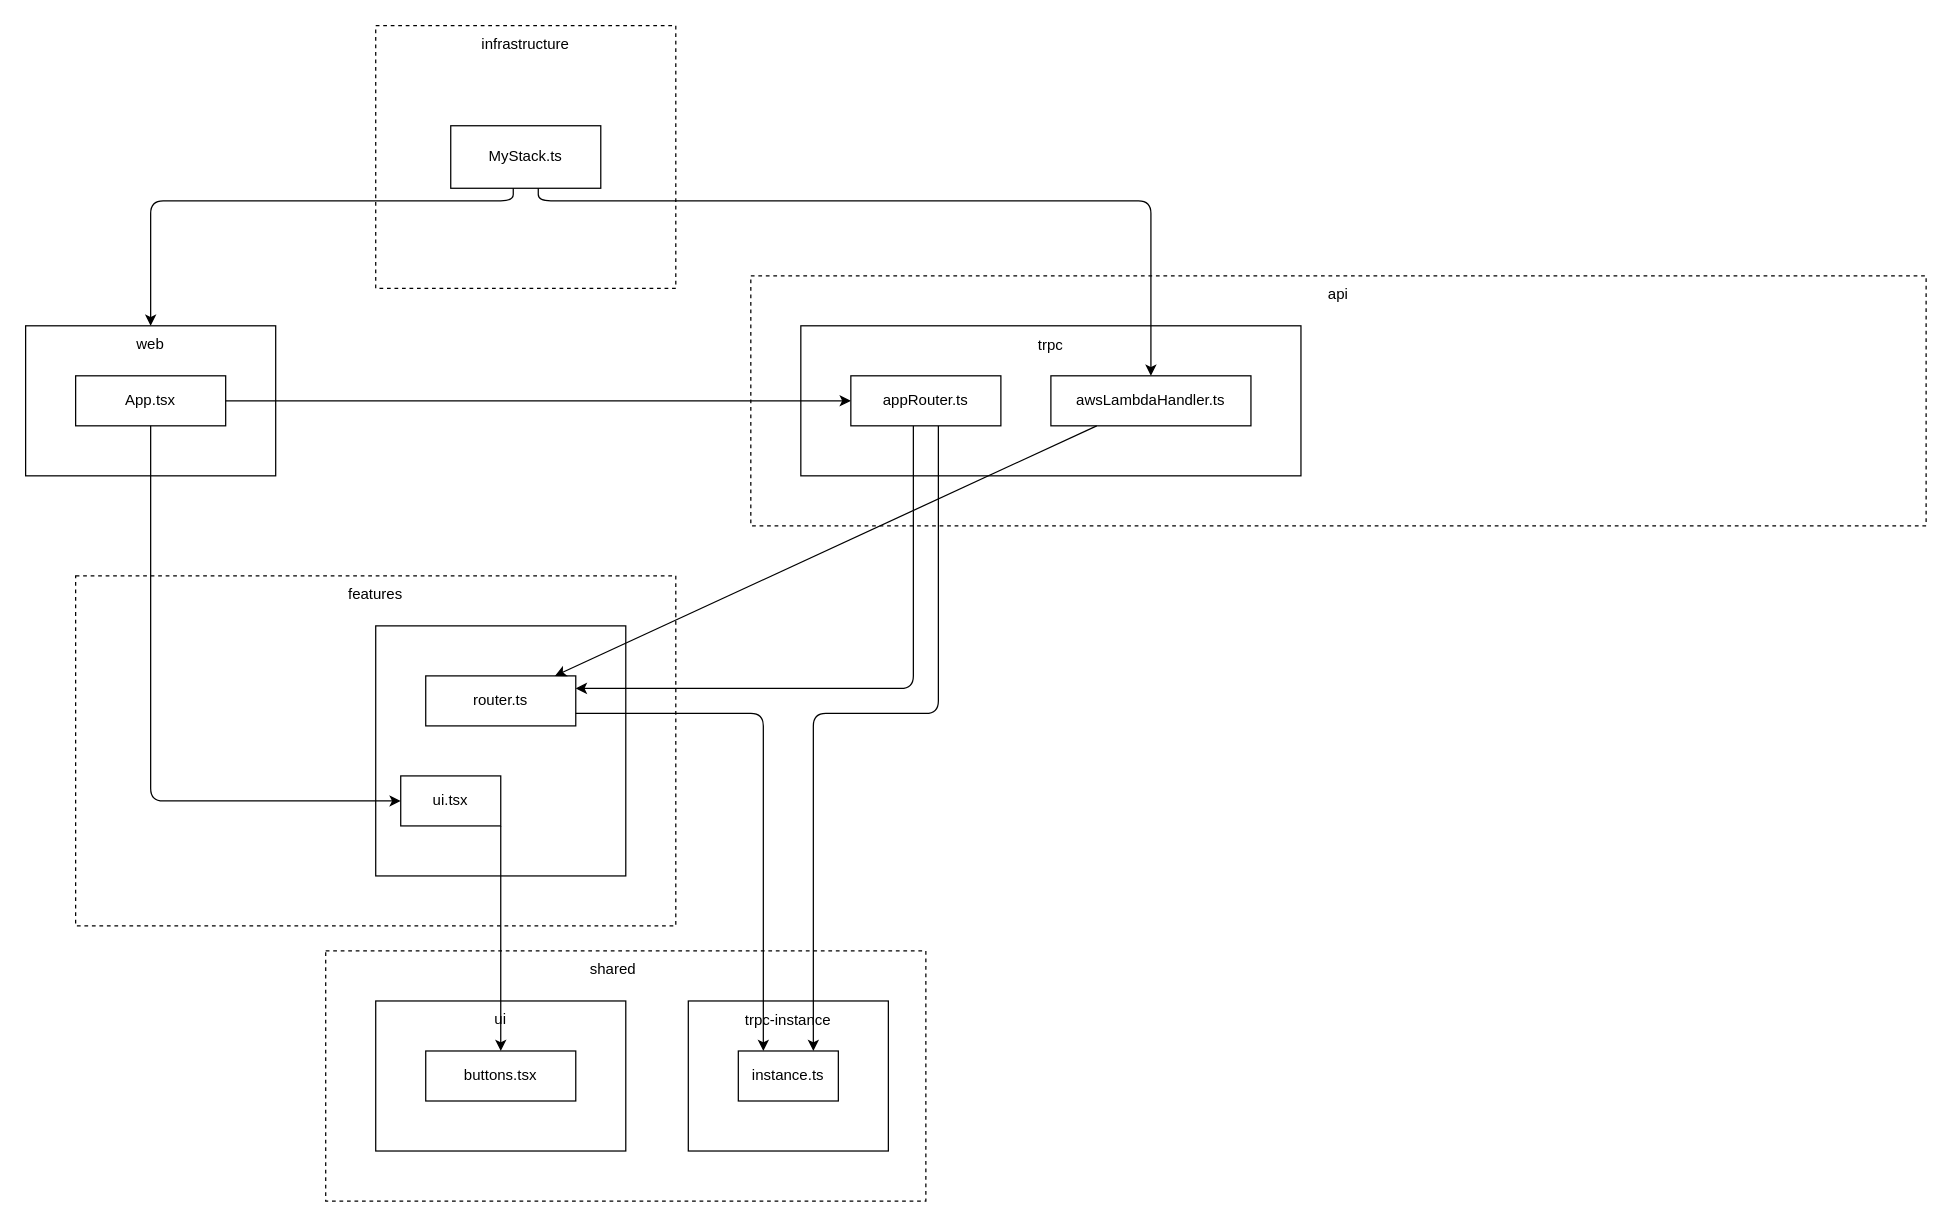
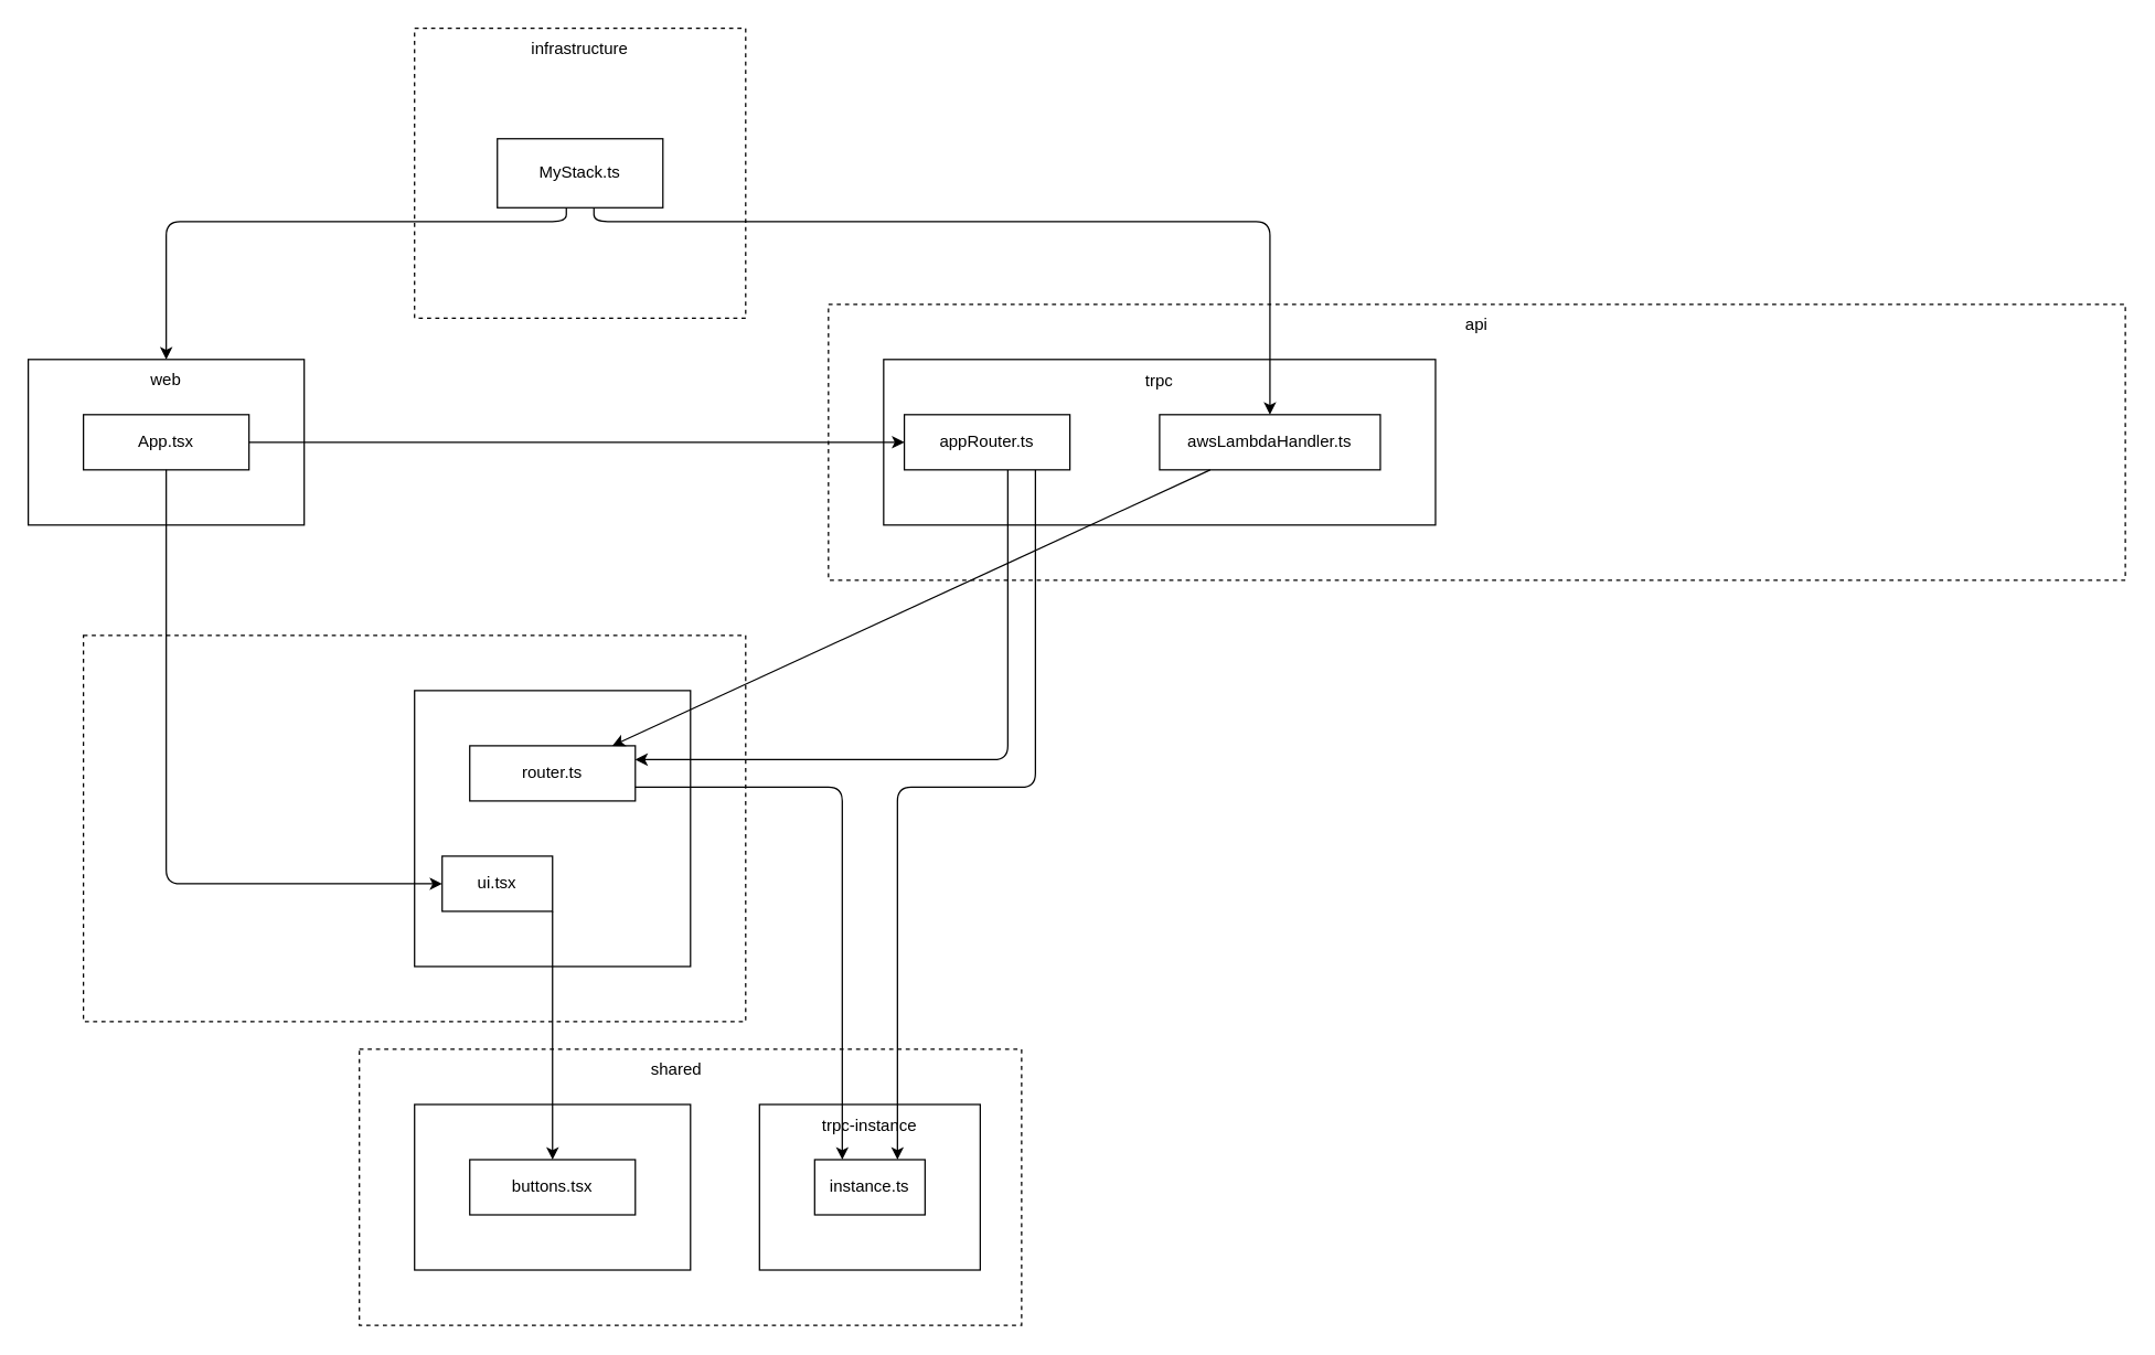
  <mxCell id="0" />
  <mxCell id="1" parent="0" />
  <mxCell id="2" value="" style="rounded=0;whiteSpace=wrap;html=1;fillColor=none;dashed=1;" parent="1" vertex="1"><mxGeometry x="600" y="220" width="940" height="200" as="geometry" /></mxCell>
  <mxCell id="3" value="" style="rounded=0;whiteSpace=wrap;html=1;dashed=1;fillColor=none;" parent="1" vertex="1"><mxGeometry x="60" y="460" width="480" height="280" as="geometry" /></mxCell>
  <mxCell id="4" value="" style="group;dashed=1;" parent="1" vertex="1" connectable="0"><mxGeometry x="300" y="20" width="240" height="210" as="geometry" /></mxCell>
  <mxCell id="5" value="" style="rounded=0;whiteSpace=wrap;html=1;fillColor=none;dashed=1;" parent="4" vertex="1"><mxGeometry width="240" height="210" as="geometry" /></mxCell>
  <mxCell id="6" value="infrastructure" style="text;html=1;strokeColor=none;fillColor=none;align=center;verticalAlign=middle;whiteSpace=wrap;rounded=0;" parent="4" vertex="1"><mxGeometry x="60" width="120" height="30" as="geometry" /></mxCell>
  <mxCell id="7" value="MyStack.ts" style="rounded=0;whiteSpace=wrap;html=1;" parent="4" vertex="1"><mxGeometry x="60" y="80" width="120" height="50" as="geometry" /></mxCell>
  <mxCell id="8" value="" style="group" parent="1" vertex="1" connectable="0"><mxGeometry x="300" y="500" width="200" height="200" as="geometry" /></mxCell>
  <mxCell id="9" value="" style="rounded=0;whiteSpace=wrap;html=1;fillColor=none;" parent="8" vertex="1"><mxGeometry width="200" height="200" as="geometry" /></mxCell>
  <mxCell id="10" value="ui.tsx" style="rounded=0;whiteSpace=wrap;html=1;" parent="8" vertex="1"><mxGeometry x="20" y="120" width="80" height="40" as="geometry" /></mxCell>
  <mxCell id="11" value="router.ts" style="rounded=0;whiteSpace=wrap;html=1;" parent="8" vertex="1"><mxGeometry x="40" y="40" width="120" height="40" as="geometry" /></mxCell>
  <mxCell id="12" value="" style="group" parent="1" vertex="1" connectable="0"><mxGeometry x="20" y="260" width="200" height="120" as="geometry" /></mxCell>
  <mxCell id="13" value="" style="rounded=0;whiteSpace=wrap;html=1;fillColor=none;container=0;" parent="12" vertex="1"><mxGeometry width="200" height="120" as="geometry" /></mxCell>
  <mxCell id="14" value="web" style="text;html=1;strokeColor=none;fillColor=none;align=center;verticalAlign=middle;whiteSpace=wrap;rounded=0;container=0;" parent="12" vertex="1"><mxGeometry x="40" width="120" height="30" as="geometry" /></mxCell>
  <mxCell id="15" value="App.tsx" style="rounded=0;whiteSpace=wrap;html=1;container=0;" parent="12" vertex="1"><mxGeometry x="40" y="40" width="120" height="40" as="geometry" /></mxCell>
  <mxCell id="16" style="edgeStyle=orthogonalEdgeStyle;orthogonalLoop=1;jettySize=auto;html=1;exitX=0.5;exitY=1;exitDx=0;exitDy=0;rounded=1;entryX=0;entryY=0.5;entryDx=0;entryDy=0;" parent="1" source="15" target="10" edge="1"><mxGeometry relative="1" as="geometry"><Array as="points"><mxPoint x="120" y="640" /></Array></mxGeometry></mxCell>
  <mxCell id="17" style="edgeStyle=orthogonalEdgeStyle;orthogonalLoop=1;jettySize=auto;html=1;rounded=1;entryX=1;entryY=0.25;entryDx=0;entryDy=0;" parent="1" source="39" target="11" edge="1"><mxGeometry relative="1" as="geometry"><Array as="points"><mxPoint x="730" y="550" /></Array><mxPoint x="460" y="550" as="targetPoint" /><mxPoint x="710" y="340" as="sourcePoint" /></mxGeometry></mxCell>
  <mxCell id="18" style="edgeStyle=orthogonalEdgeStyle;orthogonalLoop=1;jettySize=auto;html=1;rounded=1;" parent="1" source="10" target="31" edge="1"><mxGeometry relative="1" as="geometry"><Array as="points"><mxPoint x="400" y="720" /></Array></mxGeometry></mxCell>
  <mxCell id="19" style="edgeStyle=orthogonalEdgeStyle;rounded=1;orthogonalLoop=1;jettySize=auto;html=1;" parent="1" source="7" target="41" edge="1"><mxGeometry relative="1" as="geometry"><mxPoint x="1340" y="170" as="targetPoint" /><Array as="points"><mxPoint x="430" y="160" /><mxPoint x="920" y="160" /></Array></mxGeometry></mxCell>
  <mxCell id="20" style="edgeStyle=orthogonalEdgeStyle;orthogonalLoop=1;jettySize=auto;html=1;rounded=1;" parent="1" source="7" target="13" edge="1"><mxGeometry relative="1" as="geometry"><Array as="points"><mxPoint x="410" y="160" /><mxPoint x="120" y="160" /></Array></mxGeometry></mxCell>
- <mxCell id="21" value="features" style="text;html=1;strokeColor=none;fillColor=none;align=center;verticalAlign=middle;whiteSpace=wrap;rounded=0;" parent="1" vertex="1"><mxGeometry x="270" y="460" width="60" height="30" as="geometry" /></mxCell>
  <mxCell id="22" style="edgeStyle=orthogonalEdgeStyle;orthogonalLoop=1;jettySize=auto;html=1;exitX=1;exitY=0.75;exitDx=0;exitDy=0;rounded=1;entryX=0.25;entryY=0;entryDx=0;entryDy=0;" parent="1" source="11" target="35" edge="1"><mxGeometry relative="1" as="geometry"><Array as="points"><mxPoint x="610" y="570" /></Array></mxGeometry></mxCell>
  <mxCell id="23" style="edgeStyle=orthogonalEdgeStyle;rounded=1;orthogonalLoop=1;jettySize=auto;html=1;entryX=0;entryY=0.5;entryDx=0;entryDy=0;" parent="1" source="15" target="39" edge="1"><mxGeometry relative="1" as="geometry"><Array as="points"><mxPoint x="250" y="320" /><mxPoint x="250" y="320" /></Array><mxPoint x="700" y="310" as="targetPoint" /></mxGeometry></mxCell>
  <mxCell id="24" style="edgeStyle=orthogonalEdgeStyle;rounded=1;orthogonalLoop=1;jettySize=auto;html=1;entryX=0.75;entryY=0;entryDx=0;entryDy=0;" parent="1" source="39" target="35" edge="1"><mxGeometry relative="1" as="geometry"><mxPoint x="820" y="440" as="sourcePoint" /><Array as="points"><mxPoint x="750" y="570" /><mxPoint x="650" y="570" /></Array></mxGeometry></mxCell>
  <mxCell id="25" value="api" style="text;html=1;strokeColor=none;fillColor=none;align=center;verticalAlign=middle;whiteSpace=wrap;rounded=0;container=0;" parent="1" vertex="1"><mxGeometry x="1010" y="220" width="120" height="30" as="geometry" /></mxCell>
  <mxCell id="26" value="" style="group" parent="1" vertex="1" connectable="0"><mxGeometry x="300" y="760" width="440" height="200" as="geometry" /></mxCell>
  <mxCell id="27" value="shared" style="text;html=1;strokeColor=none;fillColor=none;align=center;verticalAlign=middle;whiteSpace=wrap;rounded=0;" parent="26" vertex="1"><mxGeometry x="160" width="60" height="30" as="geometry" /></mxCell>
  <mxCell id="28" value="" style="group" parent="26" vertex="1" connectable="0"><mxGeometry y="40" width="440" height="160" as="geometry" /></mxCell>
  <mxCell id="29" value="" style="rounded=0;whiteSpace=wrap;html=1;fillColor=none;container=0;fontStyle=0" parent="28" vertex="1"><mxGeometry width="200" height="120" as="geometry" /></mxCell>
- <mxCell id="30" value="ui" style="text;html=1;strokeColor=none;fillColor=none;align=center;verticalAlign=middle;whiteSpace=wrap;rounded=0;container=0;fontStyle=0" parent="28" vertex="1"><mxGeometry x="40" width="120" height="30" as="geometry" /></mxCell>
  <mxCell id="31" value="buttons.tsx" style="rounded=0;whiteSpace=wrap;html=1;container=0;fontStyle=0" parent="28" vertex="1"><mxGeometry x="40" y="40" width="120" height="40" as="geometry" /></mxCell>
  <mxCell id="32" value="" style="rounded=0;whiteSpace=wrap;html=1;dashed=1;fillColor=none;" parent="28" vertex="1"><mxGeometry x="-40" y="-40" width="480" height="200" as="geometry" /></mxCell>
  <mxCell id="33" value="" style="group" parent="28" vertex="1" connectable="0"><mxGeometry x="250" width="160" height="120" as="geometry" /></mxCell>
  <mxCell id="34" value="" style="rounded=0;whiteSpace=wrap;html=1;fillColor=none;" parent="33" vertex="1"><mxGeometry width="160" height="120" as="geometry" /></mxCell>
  <mxCell id="35" value="instance.ts" style="rounded=0;whiteSpace=wrap;html=1;" parent="33" vertex="1"><mxGeometry x="40" y="40" width="80" height="40" as="geometry" /></mxCell>
  <mxCell id="36" value="trpc-instance" style="text;html=1;strokeColor=none;fillColor=none;align=center;verticalAlign=middle;whiteSpace=wrap;rounded=0;" parent="33" vertex="1"><mxGeometry x="21.87" y="0.004" width="116.25" height="31.429" as="geometry" /></mxCell>
  <mxCell id="37" value="" style="group" parent="1" vertex="1" connectable="0"><mxGeometry x="640" y="260" width="400" height="120" as="geometry" /></mxCell>
  <mxCell id="38" value="" style="rounded=0;whiteSpace=wrap;html=1;fillColor=none;" parent="37" vertex="1"><mxGeometry width="400" height="120" as="geometry" /></mxCell>
- <mxCell id="39" value="appRouter.ts" style="rounded=0;whiteSpace=wrap;html=1;" parent="37" vertex="1"><mxGeometry x="40" y="40" width="120" height="40" as="geometry" /></mxCell>
+ <mxCell id="39" value="appRouter.ts" style="rounded=0;whiteSpace=wrap;html=1;" parent="37" vertex="1"><mxGeometry x="15" y="40" width="120" height="40" as="geometry" /></mxCell>
  <mxCell id="40" value="trpc" style="text;html=1;strokeColor=none;fillColor=none;align=center;verticalAlign=middle;whiteSpace=wrap;rounded=0;" parent="37" vertex="1"><mxGeometry x="141.87" y="0.004" width="116.25" height="31.429" as="geometry" /></mxCell>
  <mxCell id="41" value="awsLambdaHandler.ts" style="rounded=0;whiteSpace=wrap;html=1;" parent="37" vertex="1"><mxGeometry x="200" y="40" width="160" height="40" as="geometry" /></mxCell>
  <mxCell id="42" style="edgeStyle=none;html=1;" parent="37" source="41" target="11" edge="1"><mxGeometry relative="1" as="geometry" /></mxCell>
